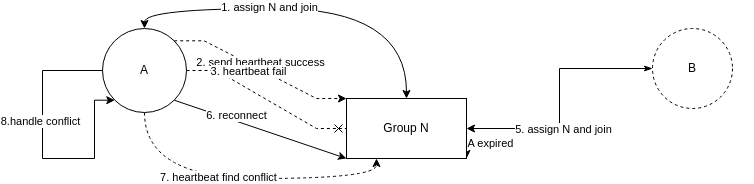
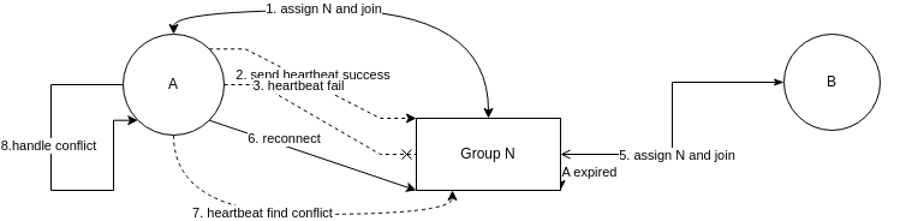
  <mxCell id="0" />
  <mxCell id="1" parent="0" />
  <mxCell id="2" style="edgeStyle=orthogonalEdgeStyle;rounded=0;orthogonalLoop=1;jettySize=auto;html=1;exitX=0.5;exitY=0;exitDx=0;exitDy=0;entryX=0.5;entryY=0;entryDx=0;entryDy=0;curved=1;startArrow=classic;startFill=1;" edge="1" parent="1" source="12" target="15"><mxGeometry relative="1" as="geometry" /></mxCell>
  <mxCell id="3" value="1. assign N and join" style="edgeLabel;html=1;align=center;verticalAlign=middle;resizable=0;points=[];" vertex="1" connectable="0" parent="2"><mxGeometry x="-0.226" y="2" relative="1" as="geometry"><mxPoint as="offset" /></mxGeometry></mxCell>
  <mxCell id="4" style="rounded=0;orthogonalLoop=1;jettySize=auto;html=1;exitX=1;exitY=0;exitDx=0;exitDy=0;entryX=0;entryY=0;entryDx=0;entryDy=0;startArrow=none;startFill=0;edgeStyle=entityRelationEdgeStyle;dashed=1;" edge="1" parent="1" source="12" target="15"><mxGeometry relative="1" as="geometry" /></mxCell>
  <mxCell id="5" value="2. send heartbeat success" style="edgeLabel;html=1;align=center;verticalAlign=middle;resizable=0;points=[];" vertex="1" connectable="0" parent="4"><mxGeometry x="-0.165" y="2" relative="1" as="geometry"><mxPoint x="12" y="1" as="offset" /></mxGeometry></mxCell>
  <mxCell id="6" style="edgeStyle=entityRelationEdgeStyle;rounded=0;orthogonalLoop=1;jettySize=auto;html=1;exitX=1;exitY=0.5;exitDx=0;exitDy=0;entryX=0;entryY=0.5;entryDx=0;entryDy=0;startArrow=none;startFill=0;endArrow=cross;endFill=0;dashed=1;" edge="1" parent="1" source="12" target="15"><mxGeometry relative="1" as="geometry" /></mxCell>
  <mxCell id="7" value="3. heartbeat fail" style="edgeLabel;html=1;align=center;verticalAlign=middle;resizable=0;points=[];" vertex="1" connectable="0" parent="6"><mxGeometry x="-0.772" relative="1" as="geometry"><mxPoint x="41" as="offset" /></mxGeometry></mxCell>
  <mxCell id="8" style="rounded=0;orthogonalLoop=1;jettySize=auto;html=1;exitX=1;exitY=1;exitDx=0;exitDy=0;entryX=0;entryY=1;entryDx=0;entryDy=0;startArrow=none;startFill=0;endArrow=classic;endFill=1;" edge="1" parent="1" source="12" target="15"><mxGeometry relative="1" as="geometry" /></mxCell>
  <mxCell id="9" value="6. reconnect" style="edgeLabel;html=1;align=center;verticalAlign=middle;resizable=0;points=[];" vertex="1" connectable="0" parent="8"><mxGeometry x="-0.47" y="1" relative="1" as="geometry"><mxPoint x="16" as="offset" /></mxGeometry></mxCell>
  <mxCell id="10" style="edgeStyle=orthogonalEdgeStyle;curved=1;rounded=0;orthogonalLoop=1;jettySize=auto;html=1;exitX=0.5;exitY=1;exitDx=0;exitDy=0;entryX=0.25;entryY=1;entryDx=0;entryDy=0;startArrow=none;startFill=0;endArrow=classic;endFill=1;elbow=vertical;dashed=1;" edge="1" parent="1" source="12" target="15"><mxGeometry relative="1" as="geometry" /></mxCell>
  <mxCell id="11" value="7. heartbeat find conflict" style="edgeLabel;html=1;align=center;verticalAlign=middle;resizable=0;points=[];" vertex="1" connectable="0" parent="10"><mxGeometry x="-0.351" y="2" relative="1" as="geometry"><mxPoint x="36" as="offset" /></mxGeometry></mxCell>
  <mxCell id="12" value="A" style="ellipse;whiteSpace=wrap;html=1;aspect=fixed;" vertex="1" parent="1"><mxGeometry x="80" y="20" width="84" height="84" as="geometry" /></mxCell>
  <mxCell id="13" style="edgeStyle=orthogonalEdgeStyle;rounded=0;orthogonalLoop=1;jettySize=auto;elbow=vertical;html=1;exitX=0.5;exitY=1;exitDx=0;exitDy=0;startArrow=none;startFill=0;endArrow=classic;endFill=1;entryX=1;entryY=1;entryDx=0;entryDy=0;" edge="1" parent="1" source="15" target="15"><mxGeometry relative="1" as="geometry"><mxPoint x="480" y="200" as="targetPoint" /><Array as="points"><mxPoint x="424" y="140" /><mxPoint x="484" y="140" /></Array></mxGeometry></mxCell>
  <mxCell id="14" value="4. session A expired" style="edgeLabel;html=1;align=center;verticalAlign=middle;resizable=0;points=[];" vertex="1" connectable="0" parent="13"><mxGeometry x="0.567" y="-1" relative="1" as="geometry"><mxPoint x="4" y="-7" as="offset" /></mxGeometry></mxCell>
  <mxCell id="15" value="Group N" style="rounded=0;whiteSpace=wrap;html=1;" vertex="1" parent="1"><mxGeometry x="324" y="90" width="120" height="60" as="geometry" /></mxCell>
- <mxCell id="16" style="edgeStyle=orthogonalEdgeStyle;rounded=0;orthogonalLoop=1;jettySize=auto;html=1;exitX=0;exitY=0.5;exitDx=0;exitDy=0;entryX=1;entryY=0.5;entryDx=0;entryDy=0;startArrow=classicThin;startFill=1;endArrow=classic;endFill=1;" edge="1" parent="1" source="18" target="15"><mxGeometry relative="1" as="geometry" /></mxCell>
+ <mxCell id="16" style="edgeStyle=orthogonalEdgeStyle;rounded=0;orthogonalLoop=1;jettySize=auto;html=1;exitX=0;exitY=0.5;exitDx=0;exitDy=0;entryX=1;entryY=0.5;entryDx=0;entryDy=0;startArrow=classicThin;startFill=1;endArrow=open;endFill=1;" edge="1" parent="1" source="18" target="15"><mxGeometry relative="1" as="geometry" /></mxCell>
  <mxCell id="17" value="5. assign N and join" style="edgeLabel;html=1;align=center;verticalAlign=middle;resizable=0;points=[];" vertex="1" connectable="0" parent="16"><mxGeometry x="0.388" y="2" relative="1" as="geometry"><mxPoint x="21" y="-2" as="offset" /></mxGeometry></mxCell>
- <mxCell id="18" value="B" style="ellipse;whiteSpace=wrap;html=1;aspect=fixed;dashed=1;" vertex="1" parent="1"><mxGeometry x="630" y="20" width="80" height="80" as="geometry" /></mxCell>
+ <mxCell id="18" value="B" style="ellipse;whiteSpace=wrap;html=1;aspect=fixed;" vertex="1" parent="1"><mxGeometry x="630" y="20" width="80" height="80" as="geometry" /></mxCell>
  <mxCell id="19" style="edgeStyle=orthogonalEdgeStyle;rounded=0;orthogonalLoop=1;jettySize=auto;html=1;exitX=0;exitY=0.5;exitDx=0;exitDy=0;entryX=0;entryY=1;entryDx=0;entryDy=0;startArrow=none;startFill=0;endArrow=classic;endFill=1;elbow=vertical;" edge="1" parent="1" source="12" target="12"><mxGeometry relative="1" as="geometry"><Array as="points"><mxPoint x="20" y="62" /><mxPoint x="20" y="150" /><mxPoint x="72" y="150" /></Array></mxGeometry></mxCell>
  <mxCell id="20" value="8.handle conflict" style="edgeLabel;html=1;align=center;verticalAlign=middle;resizable=0;points=[];" vertex="1" connectable="0" parent="19"><mxGeometry x="-0.212" y="-3" relative="1" as="geometry"><mxPoint as="offset" /></mxGeometry></mxCell>
